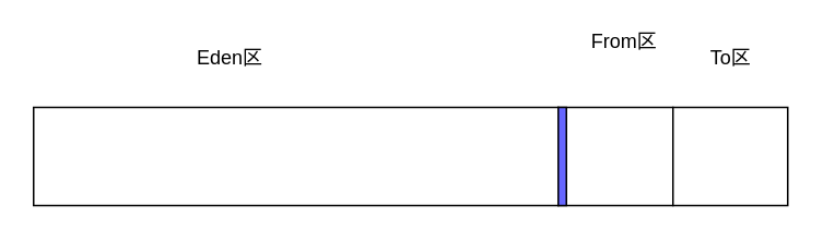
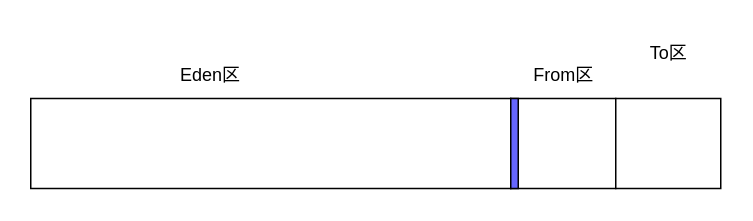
  <mxCell id="0" />
  <mxCell id="1" parent="0" />
  <mxCell id="2" value="" style="rounded=0;whiteSpace=wrap;html=1;fillColor=#FFFFFF;strokeColor=#000000;" parent="1" vertex="1"><mxGeometry x="20" y="65" width="320" height="60" as="geometry" /></mxCell>
- <mxCell id="3" value="Eden区" style="text;html=1;strokeColor=none;fillColor=none;align=center;verticalAlign=middle;whiteSpace=wrap;rounded=0;fontColor=#000000;" parent="1" vertex="1"><mxGeometry x="110" y="20" width="60" height="30" as="geometry" /></mxCell>
+ <mxCell id="3" value="Eden区" style="text;html=1;strokeColor=none;fillColor=none;align=center;verticalAlign=middle;whiteSpace=wrap;rounded=0;fontColor=#000000;" parent="1" vertex="1"><mxGeometry x="110" y="35" width="60" height="30" as="geometry" /></mxCell>
  <mxCell id="4" value="" style="rounded=0;whiteSpace=wrap;html=1;fillColor=#FFFFFF;strokeColor=#000000;" parent="1" vertex="1"><mxGeometry x="340" y="65" width="70" height="60" as="geometry" /></mxCell>
- <mxCell id="5" value="From区" style="text;html=1;strokeColor=none;fillColor=none;align=center;verticalAlign=middle;whiteSpace=wrap;rounded=0;fontColor=#000000;" parent="1" vertex="1"><mxGeometry x="357.5" y="10" width="45" height="30" as="geometry" /></mxCell>
+ <mxCell id="5" value="From区" style="text;html=1;strokeColor=none;fillColor=none;align=center;verticalAlign=middle;whiteSpace=wrap;rounded=0;fontColor=#000000;" parent="1" vertex="1"><mxGeometry x="352.5" y="35" width="45" height="30" as="geometry" /></mxCell>
  <mxCell id="6" value="" style="rounded=0;whiteSpace=wrap;html=1;fillColor=#FFFFFF;strokeColor=#000000;" parent="1" vertex="1"><mxGeometry x="410" y="65" width="70" height="60" as="geometry" /></mxCell>
  <mxCell id="7" value="To区" style="text;html=1;strokeColor=none;fillColor=none;align=center;verticalAlign=middle;whiteSpace=wrap;rounded=0;fontColor=#000000;" parent="1" vertex="1"><mxGeometry x="422.5" y="20" width="45" height="30" as="geometry" /></mxCell>
  <mxCell id="8" value="" style="rounded=0;whiteSpace=wrap;html=1;fillColor=#6666FF;strokeColor=#000000;" parent="1" vertex="1"><mxGeometry x="340" y="65" width="5" height="60" as="geometry" /></mxCell>
